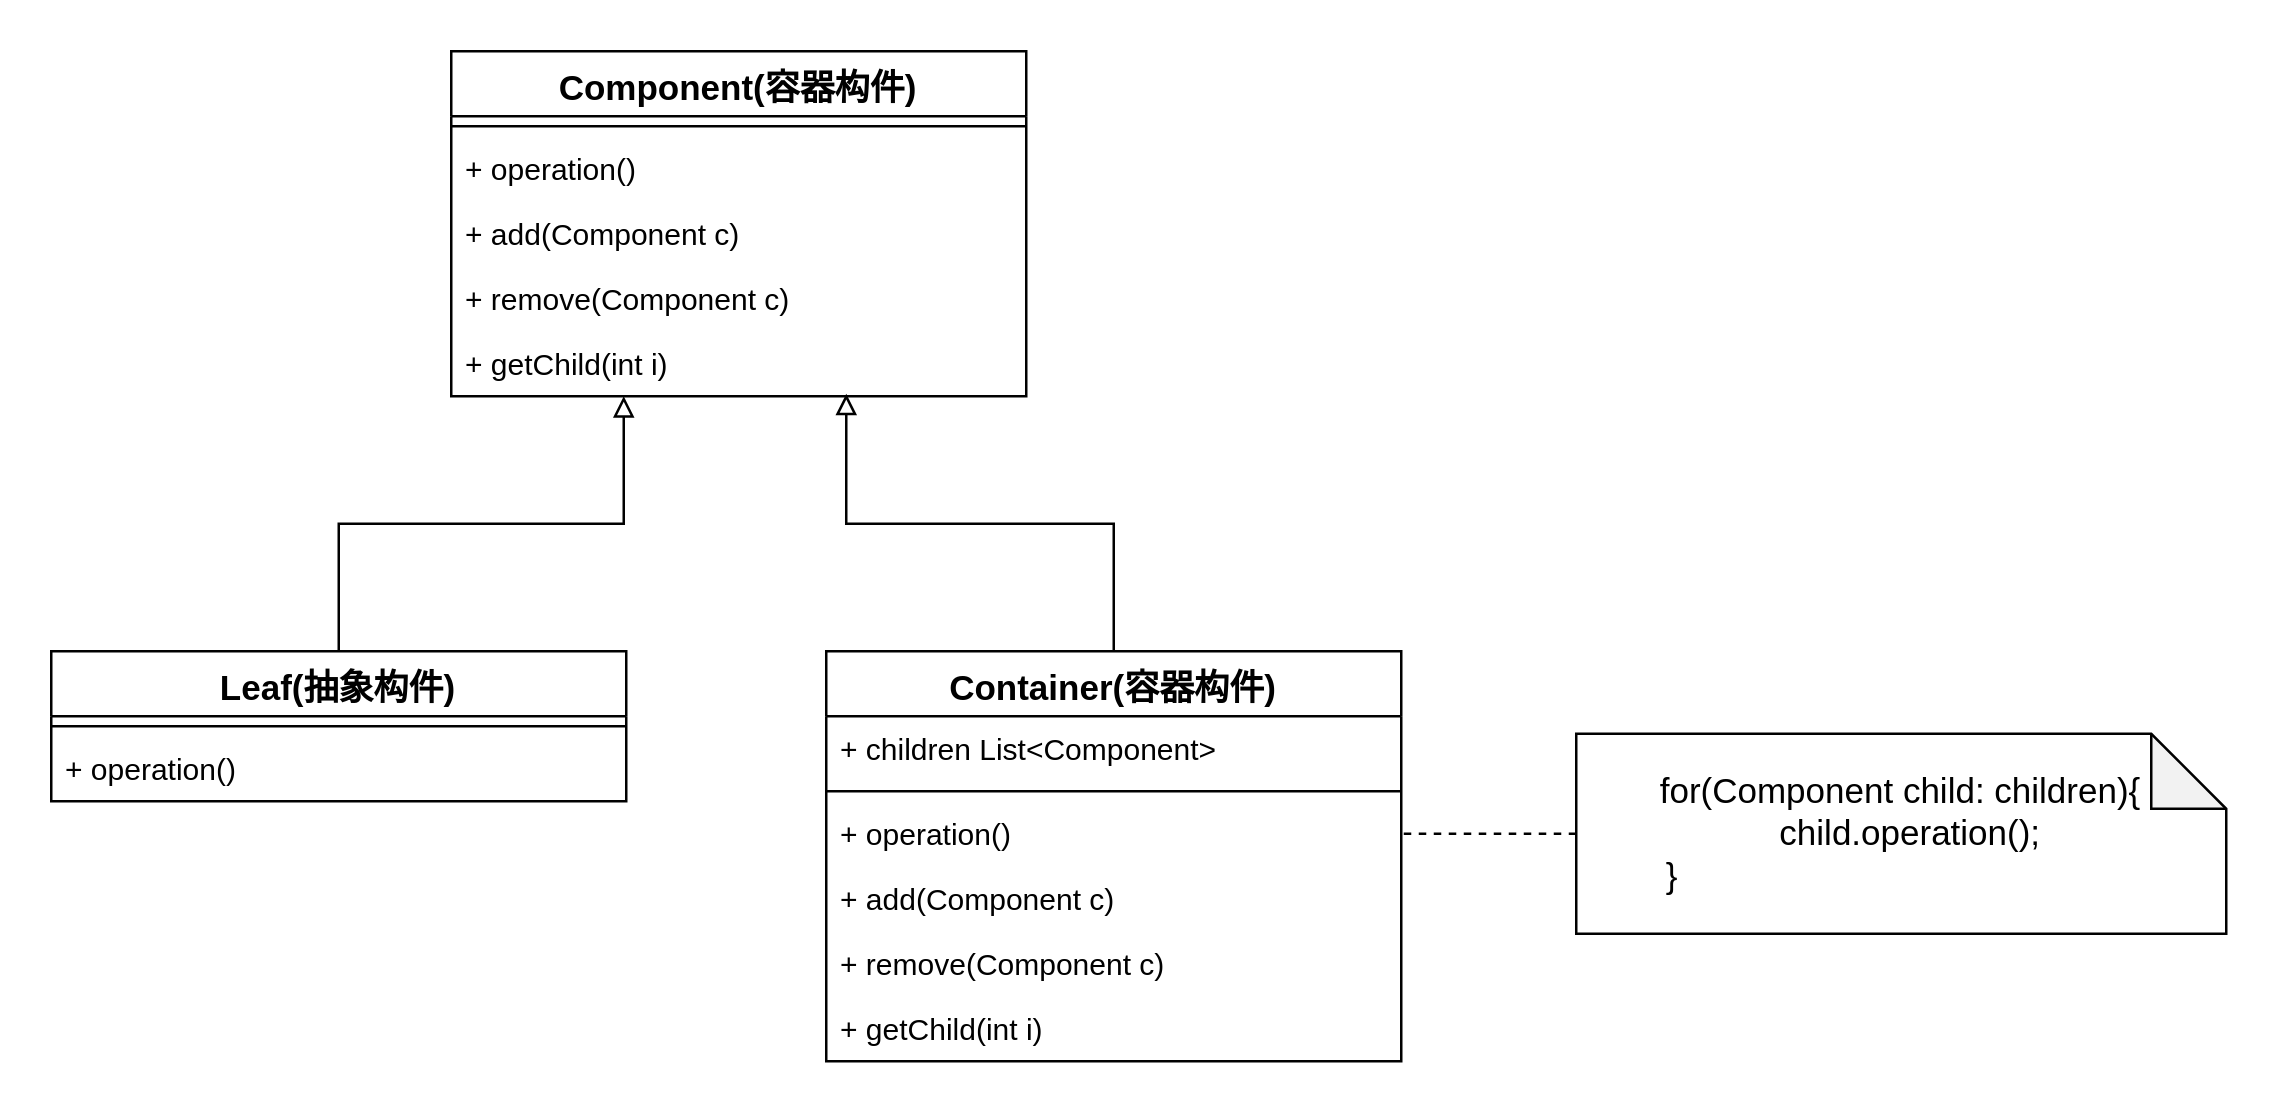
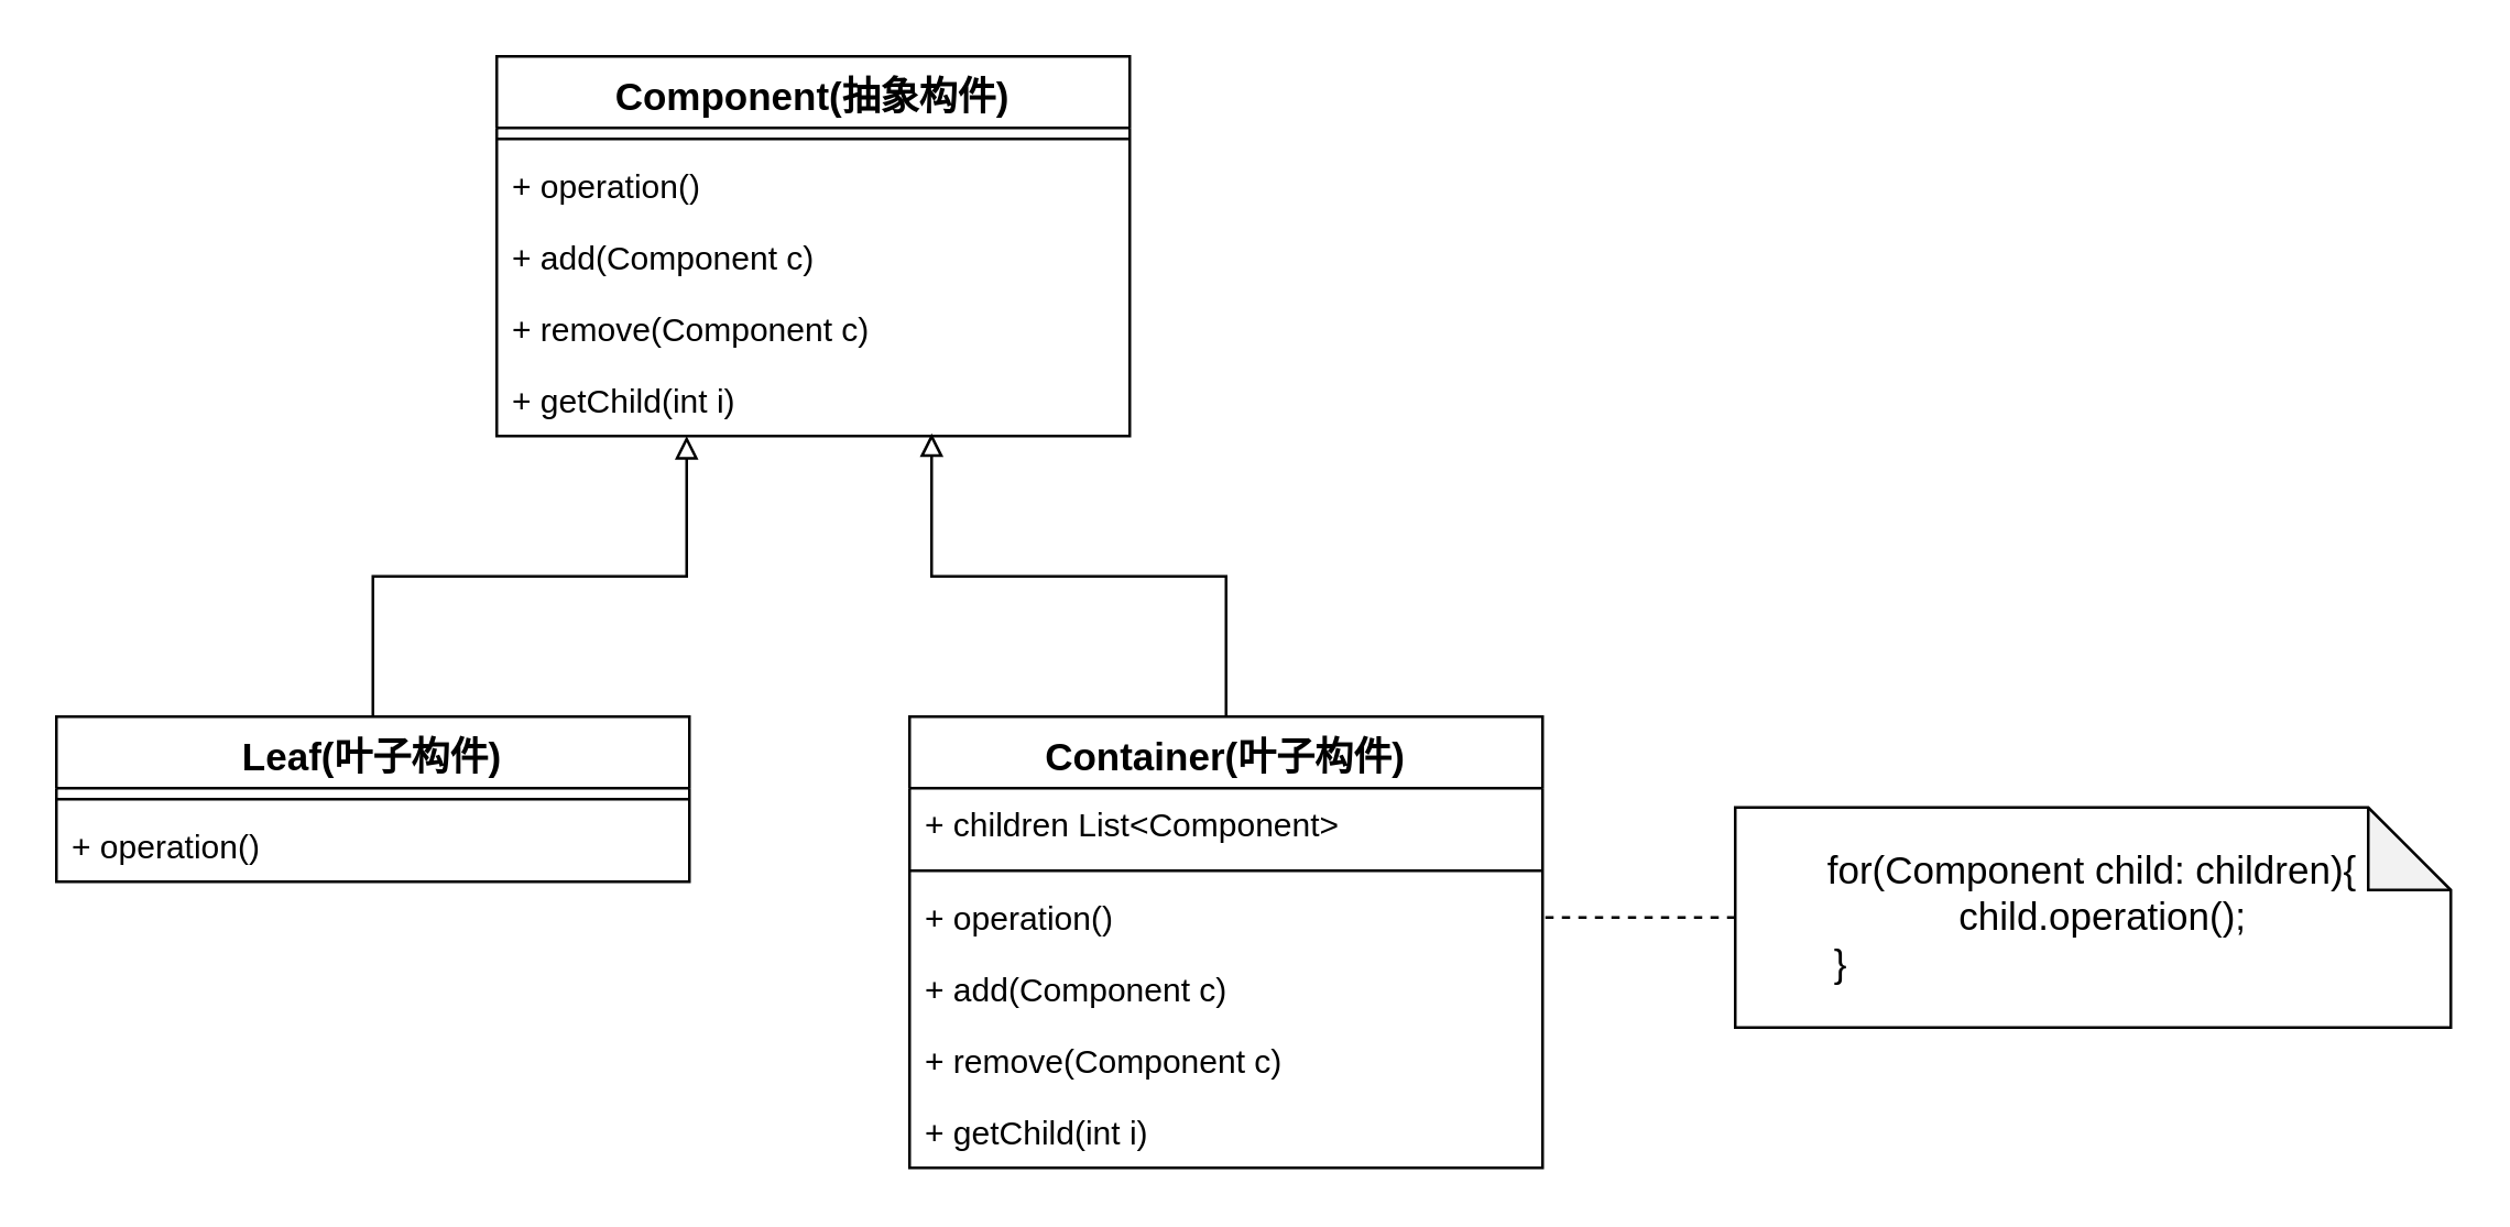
  <mxCell id="0" />
  <mxCell id="1" parent="0" />
- <mxCell id="2" value="Component(容器构件)" style="swimlane;fontStyle=1;align=center;verticalAlign=top;childLayout=stackLayout;horizontal=1;startSize=26;horizontalStack=0;resizeParent=1;resizeParentMax=0;resizeLast=0;collapsible=1;marginBottom=0;fontSize=14;" parent="1" vertex="1"><mxGeometry x="180" y="20" width="230" height="138" as="geometry" /></mxCell>
+ <mxCell id="2" value="Component(抽象构件)" style="swimlane;fontStyle=1;align=center;verticalAlign=top;childLayout=stackLayout;horizontal=1;startSize=26;horizontalStack=0;resizeParent=1;resizeParentMax=0;resizeLast=0;collapsible=1;marginBottom=0;fontSize=14;" parent="1" vertex="1"><mxGeometry x="180" y="20" width="230" height="138" as="geometry" /></mxCell>
  <mxCell id="3" value="" style="line;strokeWidth=1;fillColor=none;align=left;verticalAlign=middle;spacingTop=-1;spacingLeft=3;spacingRight=3;rotatable=0;labelPosition=right;points=[];portConstraint=eastwest;" parent="2" vertex="1"><mxGeometry y="26" width="230" height="8" as="geometry" /></mxCell>
  <mxCell id="4" value="+ operation()" style="text;strokeColor=none;fillColor=none;align=left;verticalAlign=top;spacingLeft=4;spacingRight=4;overflow=hidden;rotatable=0;points=[[0,0.5],[1,0.5]];portConstraint=eastwest;" parent="2" vertex="1"><mxGeometry y="34" width="230" height="26" as="geometry" /></mxCell>
  <mxCell id="5" value="+ add(Component c)" style="text;strokeColor=none;fillColor=none;align=left;verticalAlign=top;spacingLeft=4;spacingRight=4;overflow=hidden;rotatable=0;points=[[0,0.5],[1,0.5]];portConstraint=eastwest;" parent="2" vertex="1"><mxGeometry y="60" width="230" height="26" as="geometry" /></mxCell>
  <mxCell id="6" value="+ remove(Component c)" style="text;strokeColor=none;fillColor=none;align=left;verticalAlign=top;spacingLeft=4;spacingRight=4;overflow=hidden;rotatable=0;points=[[0,0.5],[1,0.5]];portConstraint=eastwest;" parent="2" vertex="1"><mxGeometry y="86" width="230" height="26" as="geometry" /></mxCell>
  <mxCell id="7" value="+ getChild(int i)" style="text;strokeColor=none;fillColor=none;align=left;verticalAlign=top;spacingLeft=4;spacingRight=4;overflow=hidden;rotatable=0;points=[[0,0.5],[1,0.5]];portConstraint=eastwest;" parent="2" vertex="1"><mxGeometry y="112" width="230" height="26" as="geometry" /></mxCell>
  <mxCell id="8" style="edgeStyle=orthogonalEdgeStyle;rounded=0;orthogonalLoop=1;jettySize=auto;html=1;exitX=0.5;exitY=0;exitDx=0;exitDy=0;entryX=0.687;entryY=0.962;entryDx=0;entryDy=0;entryPerimeter=0;fontSize=14;endArrow=block;endFill=0;" parent="1" source="9" target="7" edge="1"><mxGeometry relative="1" as="geometry" /></mxCell>
- <mxCell id="9" value="Container(容器构件)" style="swimlane;fontStyle=1;align=center;verticalAlign=top;childLayout=stackLayout;horizontal=1;startSize=26;horizontalStack=0;resizeParent=1;resizeParentMax=0;resizeLast=0;collapsible=1;marginBottom=0;fontSize=14;" parent="1" vertex="1"><mxGeometry x="330" y="260" width="230" height="164" as="geometry" /></mxCell>
+ <mxCell id="9" value="Container(叶子构件)" style="swimlane;fontStyle=1;align=center;verticalAlign=top;childLayout=stackLayout;horizontal=1;startSize=26;horizontalStack=0;resizeParent=1;resizeParentMax=0;resizeLast=0;collapsible=1;marginBottom=0;fontSize=14;" parent="1" vertex="1"><mxGeometry x="330" y="260" width="230" height="164" as="geometry" /></mxCell>
  <mxCell id="10" value="+ children List&lt;Component&gt;" style="text;strokeColor=none;fillColor=none;align=left;verticalAlign=top;spacingLeft=4;spacingRight=4;overflow=hidden;rotatable=0;points=[[0,0.5],[1,0.5]];portConstraint=eastwest;" parent="9" vertex="1"><mxGeometry y="26" width="230" height="26" as="geometry" /></mxCell>
  <mxCell id="11" value="" style="line;strokeWidth=1;fillColor=none;align=left;verticalAlign=middle;spacingTop=-1;spacingLeft=3;spacingRight=3;rotatable=0;labelPosition=right;points=[];portConstraint=eastwest;" parent="9" vertex="1"><mxGeometry y="52" width="230" height="8" as="geometry" /></mxCell>
  <mxCell id="12" value="+ operation()" style="text;strokeColor=none;fillColor=none;align=left;verticalAlign=top;spacingLeft=4;spacingRight=4;overflow=hidden;rotatable=0;points=[[0,0.5],[1,0.5]];portConstraint=eastwest;" parent="9" vertex="1"><mxGeometry y="60" width="230" height="26" as="geometry" /></mxCell>
  <mxCell id="13" value="+ add(Component c)" style="text;strokeColor=none;fillColor=none;align=left;verticalAlign=top;spacingLeft=4;spacingRight=4;overflow=hidden;rotatable=0;points=[[0,0.5],[1,0.5]];portConstraint=eastwest;" parent="9" vertex="1"><mxGeometry y="86" width="230" height="26" as="geometry" /></mxCell>
  <mxCell id="14" value="+ remove(Component c)" style="text;strokeColor=none;fillColor=none;align=left;verticalAlign=top;spacingLeft=4;spacingRight=4;overflow=hidden;rotatable=0;points=[[0,0.5],[1,0.5]];portConstraint=eastwest;" parent="9" vertex="1"><mxGeometry y="112" width="230" height="26" as="geometry" /></mxCell>
  <mxCell id="15" value="+ getChild(int i)" style="text;strokeColor=none;fillColor=none;align=left;verticalAlign=top;spacingLeft=4;spacingRight=4;overflow=hidden;rotatable=0;points=[[0,0.5],[1,0.5]];portConstraint=eastwest;" parent="9" vertex="1"><mxGeometry y="138" width="230" height="26" as="geometry" /></mxCell>
  <mxCell id="16" style="edgeStyle=orthogonalEdgeStyle;rounded=0;orthogonalLoop=1;jettySize=auto;html=1;exitX=0.5;exitY=0;exitDx=0;exitDy=0;entryX=0.3;entryY=1;entryDx=0;entryDy=0;entryPerimeter=0;fontSize=14;endArrow=block;endFill=0;" parent="1" source="17" target="7" edge="1"><mxGeometry relative="1" as="geometry" /></mxCell>
- <mxCell id="17" value="Leaf(抽象构件)" style="swimlane;fontStyle=1;align=center;verticalAlign=top;childLayout=stackLayout;horizontal=1;startSize=26;horizontalStack=0;resizeParent=1;resizeParentMax=0;resizeLast=0;collapsible=1;marginBottom=0;fontSize=14;" parent="1" vertex="1"><mxGeometry x="20" y="260" width="230" height="60" as="geometry" /></mxCell>
+ <mxCell id="17" value="Leaf(叶子构件)" style="swimlane;fontStyle=1;align=center;verticalAlign=top;childLayout=stackLayout;horizontal=1;startSize=26;horizontalStack=0;resizeParent=1;resizeParentMax=0;resizeLast=0;collapsible=1;marginBottom=0;fontSize=14;" parent="1" vertex="1"><mxGeometry x="20" y="260" width="230" height="60" as="geometry" /></mxCell>
  <mxCell id="18" value="" style="line;strokeWidth=1;fillColor=none;align=left;verticalAlign=middle;spacingTop=-1;spacingLeft=3;spacingRight=3;rotatable=0;labelPosition=right;points=[];portConstraint=eastwest;" parent="17" vertex="1"><mxGeometry y="26" width="230" height="8" as="geometry" /></mxCell>
  <mxCell id="19" value="+ operation()" style="text;strokeColor=none;fillColor=none;align=left;verticalAlign=top;spacingLeft=4;spacingRight=4;overflow=hidden;rotatable=0;points=[[0,0.5],[1,0.5]];portConstraint=eastwest;" parent="17" vertex="1"><mxGeometry y="34" width="230" height="26" as="geometry" /></mxCell>
  <mxCell id="20" style="edgeStyle=orthogonalEdgeStyle;rounded=0;orthogonalLoop=1;jettySize=auto;html=1;exitX=0;exitY=0.5;exitDx=0;exitDy=0;exitPerimeter=0;entryX=1;entryY=0.5;entryDx=0;entryDy=0;fontSize=14;endArrow=none;endFill=0;dashed=1;" parent="1" source="21" target="12" edge="1"><mxGeometry relative="1" as="geometry" /></mxCell>
  <mxCell id="21" value="for(Component child: children){&lt;br&gt;&amp;nbsp; child.operation();&lt;br&gt;}&amp;nbsp; &amp;nbsp; &amp;nbsp; &amp;nbsp; &amp;nbsp; &amp;nbsp; &amp;nbsp; &amp;nbsp; &amp;nbsp; &amp;nbsp; &amp;nbsp; &amp;nbsp; &amp;nbsp; &amp;nbsp; &amp;nbsp; &amp;nbsp; &amp;nbsp; &amp;nbsp; &amp;nbsp; &amp;nbsp; &amp;nbsp; &amp;nbsp; &amp;nbsp; &amp;nbsp;" style="shape=note;whiteSpace=wrap;html=1;backgroundOutline=1;darkOpacity=0.05;fontSize=14;" parent="1" vertex="1"><mxGeometry x="630" y="293" width="260" height="80" as="geometry" /></mxCell>
